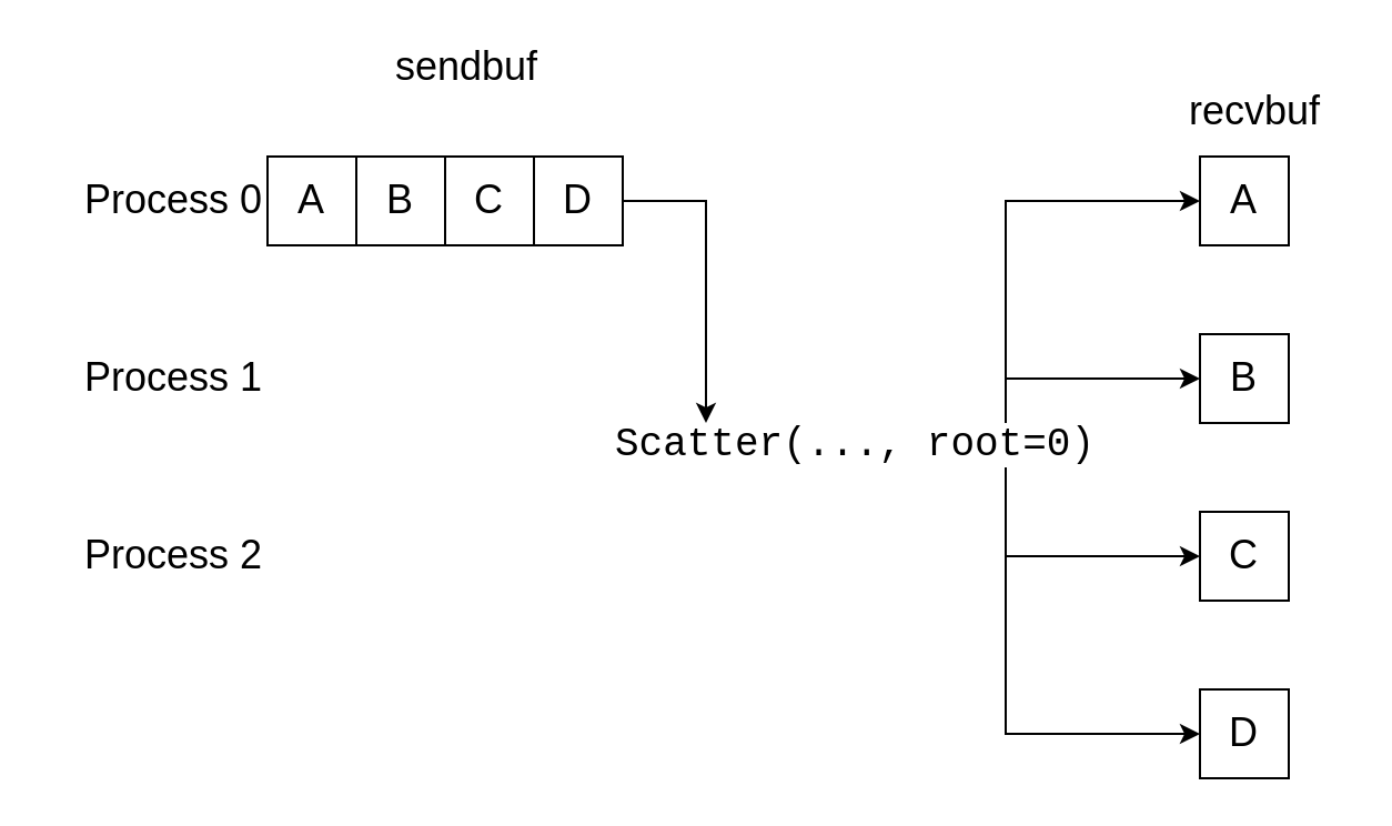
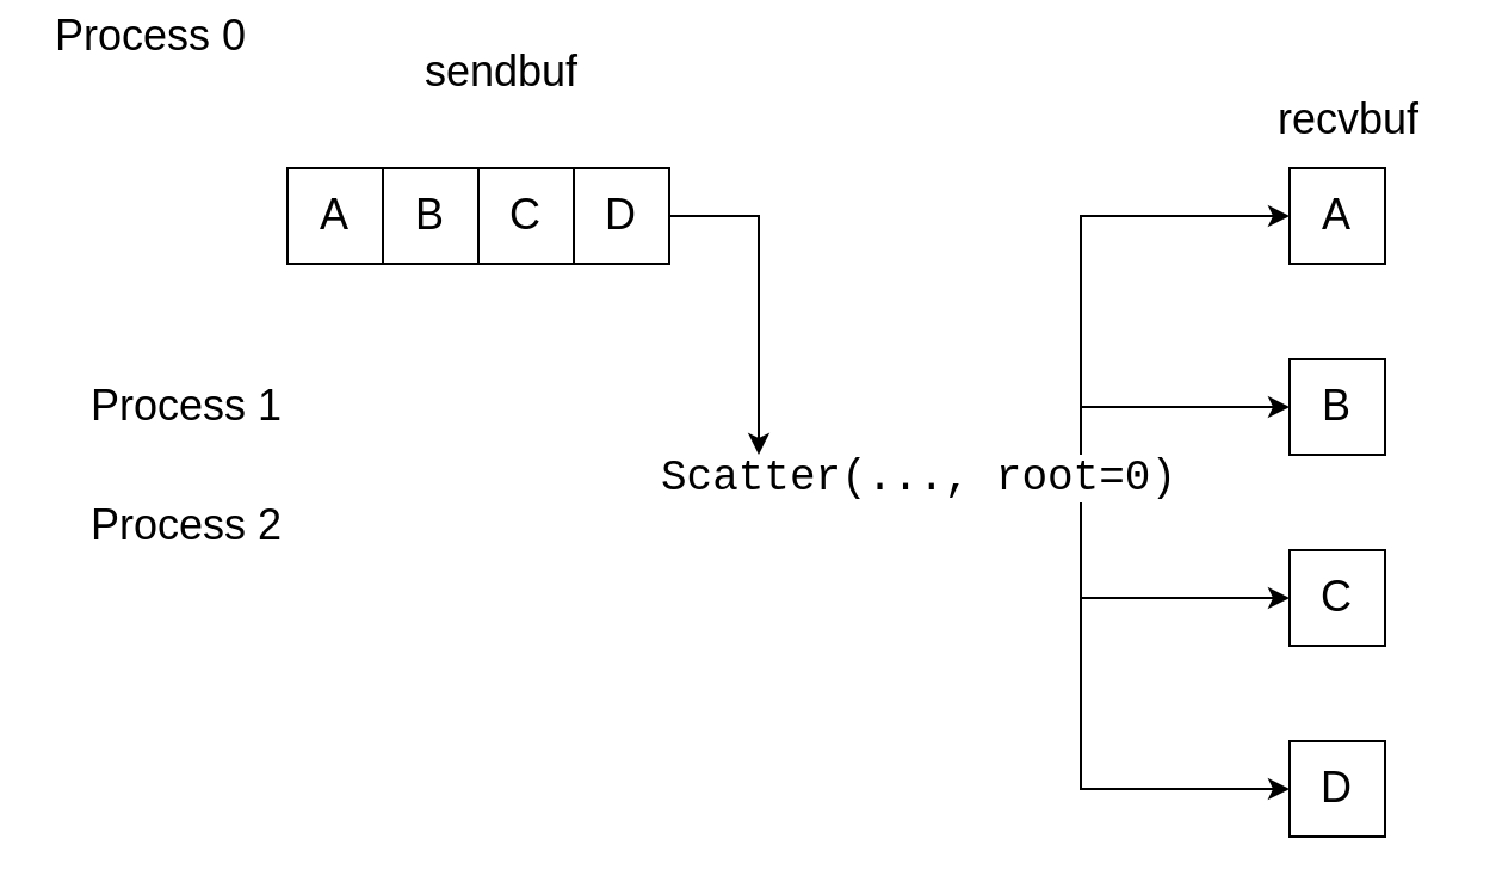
  <mxCell id="0" />
  <mxCell id="1" parent="0" />
  <mxCell id="2" style="edgeStyle=orthogonalEdgeStyle;rounded=0;orthogonalLoop=1;jettySize=auto;html=1;exitX=1;exitY=0.5;exitDx=0;exitDy=0;entryX=0.75;entryY=1;entryDx=0;entryDy=0;" edge="1" parent="1" source="20" target="11"><mxGeometry relative="1" as="geometry" /></mxCell>
  <mxCell id="3" value="A" style="rounded=0;whiteSpace=wrap;html=1;fontSize=18;" vertex="1" parent="1"><mxGeometry x="120" y="70" width="40" height="40" as="geometry" /></mxCell>
  <mxCell id="4" value="B" style="rounded=0;whiteSpace=wrap;html=1;fontSize=18;" vertex="1" parent="1"><mxGeometry x="540" y="150" width="40" height="40" as="geometry" /></mxCell>
  <mxCell id="5" value="C" style="rounded=0;whiteSpace=wrap;html=1;fontSize=18;" vertex="1" parent="1"><mxGeometry x="540" y="230" width="40" height="40" as="geometry" /></mxCell>
  <mxCell id="6" value="D" style="rounded=0;whiteSpace=wrap;html=1;fontSize=18;" vertex="1" parent="1"><mxGeometry x="540" y="310" width="40" height="40" as="geometry" /></mxCell>
  <mxCell id="7" style="edgeStyle=orthogonalEdgeStyle;rounded=0;orthogonalLoop=1;jettySize=auto;html=1;exitX=0.25;exitY=1;exitDx=0;exitDy=0;entryX=0;entryY=0.5;entryDx=0;entryDy=0;" edge="1" parent="1" source="11" target="4"><mxGeometry relative="1" as="geometry" /></mxCell>
  <mxCell id="8" style="edgeStyle=orthogonalEdgeStyle;rounded=0;orthogonalLoop=1;jettySize=auto;html=1;exitX=0.25;exitY=0;exitDx=0;exitDy=0;entryX=0;entryY=0.5;entryDx=0;entryDy=0;" edge="1" parent="1" source="11" target="5"><mxGeometry relative="1" as="geometry" /></mxCell>
  <mxCell id="9" style="edgeStyle=orthogonalEdgeStyle;rounded=0;orthogonalLoop=1;jettySize=auto;html=1;exitX=0.25;exitY=0;exitDx=0;exitDy=0;entryX=0;entryY=0.5;entryDx=0;entryDy=0;" edge="1" parent="1" source="11" target="6"><mxGeometry relative="1" as="geometry" /></mxCell>
  <mxCell id="10" style="edgeStyle=orthogonalEdgeStyle;rounded=0;orthogonalLoop=1;jettySize=auto;html=1;exitX=0.25;exitY=1;exitDx=0;exitDy=0;entryX=0;entryY=0.5;entryDx=0;entryDy=0;" edge="1" parent="1" source="11" target="18"><mxGeometry relative="1" as="geometry" /></mxCell>
  <mxCell id="11" value="Scatter(..., root=0)" style="text;html=1;strokeColor=none;fillColor=none;align=center;verticalAlign=middle;whiteSpace=wrap;rounded=0;fontSize=18;fontFamily=Courier;direction=west;rotation=0;" vertex="1" parent="1"><mxGeometry x="250" y="190" width="270" height="20" as="geometry" /></mxCell>
- <mxCell id="12" value="Process 0" style="text;html=1;strokeColor=none;fillColor=none;align=right;verticalAlign=middle;whiteSpace=wrap;rounded=0;fontFamily=Helvetica;fontSize=18;" vertex="1" parent="1"><mxGeometry x="20" y="80" width="100" height="20" as="geometry" /></mxCell>
+ <mxCell id="12" value="Process 0" style="text;html=1;strokeColor=none;fillColor=none;align=right;verticalAlign=middle;whiteSpace=wrap;rounded=0;fontFamily=Helvetica;fontSize=18;" vertex="1" parent="1"><mxGeometry x="5" y="5" width="100" height="20" as="geometry" /></mxCell>
  <mxCell id="13" value="Process 1&lt;span style=&quot;color: rgba(0 , 0 , 0 , 0) ; font-family: monospace ; font-size: 0px&quot;&gt;%3CmxGraphModel%3E%3Croot%3E%3CmxCell%20id%3D%220%22%2F%3E%3CmxCell%20id%3D%221%22%20parent%3D%220%22%2F%3E%3CmxCell%20id%3D%222%22%20value%3D%22Process%200%22%20style%3D%22text%3Bhtml%3D1%3BstrokeColor%3Dnone%3BfillColor%3Dnone%3Balign%3Dright%3BverticalAlign%3Dmiddle%3BwhiteSpace%3Dwrap%3Brounded%3D0%3BfontFamily%3DHelvetica%3BfontSize%3D18%3B%22%20vertex%3D%221%22%20parent%3D%221%22%3E%3CmxGeometry%20x%3D%2260%22%20y%3D%2290%22%20width%3D%22100%22%20height%3D%2220%22%20as%3D%22geometry%22%2F%3E%3C%2FmxCell%3E%3C%2Froot%3E%3C%2FmxGraphModel%3E&lt;/span&gt;" style="text;html=1;strokeColor=none;fillColor=none;align=right;verticalAlign=middle;whiteSpace=wrap;rounded=0;fontFamily=Helvetica;fontSize=18;" vertex="1" parent="1"><mxGeometry x="20" y="160" width="100" height="20" as="geometry" /></mxCell>
- <mxCell id="14" value="Process 2" style="text;html=1;strokeColor=none;fillColor=none;align=right;verticalAlign=middle;whiteSpace=wrap;rounded=0;fontFamily=Helvetica;fontSize=18;" vertex="1" parent="1"><mxGeometry x="20" y="240" width="100" height="20" as="geometry" /></mxCell>
+ <mxCell id="14" value="Process 2" style="text;html=1;strokeColor=none;fillColor=none;align=right;verticalAlign=middle;whiteSpace=wrap;rounded=0;fontFamily=Helvetica;fontSize=18;" vertex="1" parent="1"><mxGeometry x="20" y="210" width="100" height="20" as="geometry" /></mxCell>
  <mxCell id="15" value="sendbuf" style="text;html=1;strokeColor=none;fillColor=none;align=center;verticalAlign=middle;whiteSpace=wrap;rounded=0;fontFamily=Helvetica;fontSize=18;" vertex="1" parent="1"><mxGeometry x="170" y="20" width="80" height="20" as="geometry" /></mxCell>
  <mxCell id="16" value="recvbuf" style="text;html=1;strokeColor=none;fillColor=none;align=center;verticalAlign=middle;whiteSpace=wrap;rounded=0;fontFamily=Helvetica;fontSize=18;" vertex="1" parent="1"><mxGeometry x="525" y="40" width="80" height="20" as="geometry" /></mxCell>
  <mxCell id="17" value="C" style="rounded=0;whiteSpace=wrap;html=1;fontSize=18;" vertex="1" parent="1"><mxGeometry x="200" y="70" width="40" height="40" as="geometry" /></mxCell>
  <mxCell id="18" value="A" style="rounded=0;whiteSpace=wrap;html=1;fontSize=18;" vertex="1" parent="1"><mxGeometry x="540" y="70" width="40" height="40" as="geometry" /></mxCell>
  <mxCell id="19" value="B" style="rounded=0;whiteSpace=wrap;html=1;fontSize=18;" vertex="1" parent="1"><mxGeometry x="160" y="70" width="40" height="40" as="geometry" /></mxCell>
  <mxCell id="20" value="D" style="rounded=0;whiteSpace=wrap;html=1;fontSize=18;" vertex="1" parent="1"><mxGeometry x="240" y="70" width="40" height="40" as="geometry" /></mxCell>
